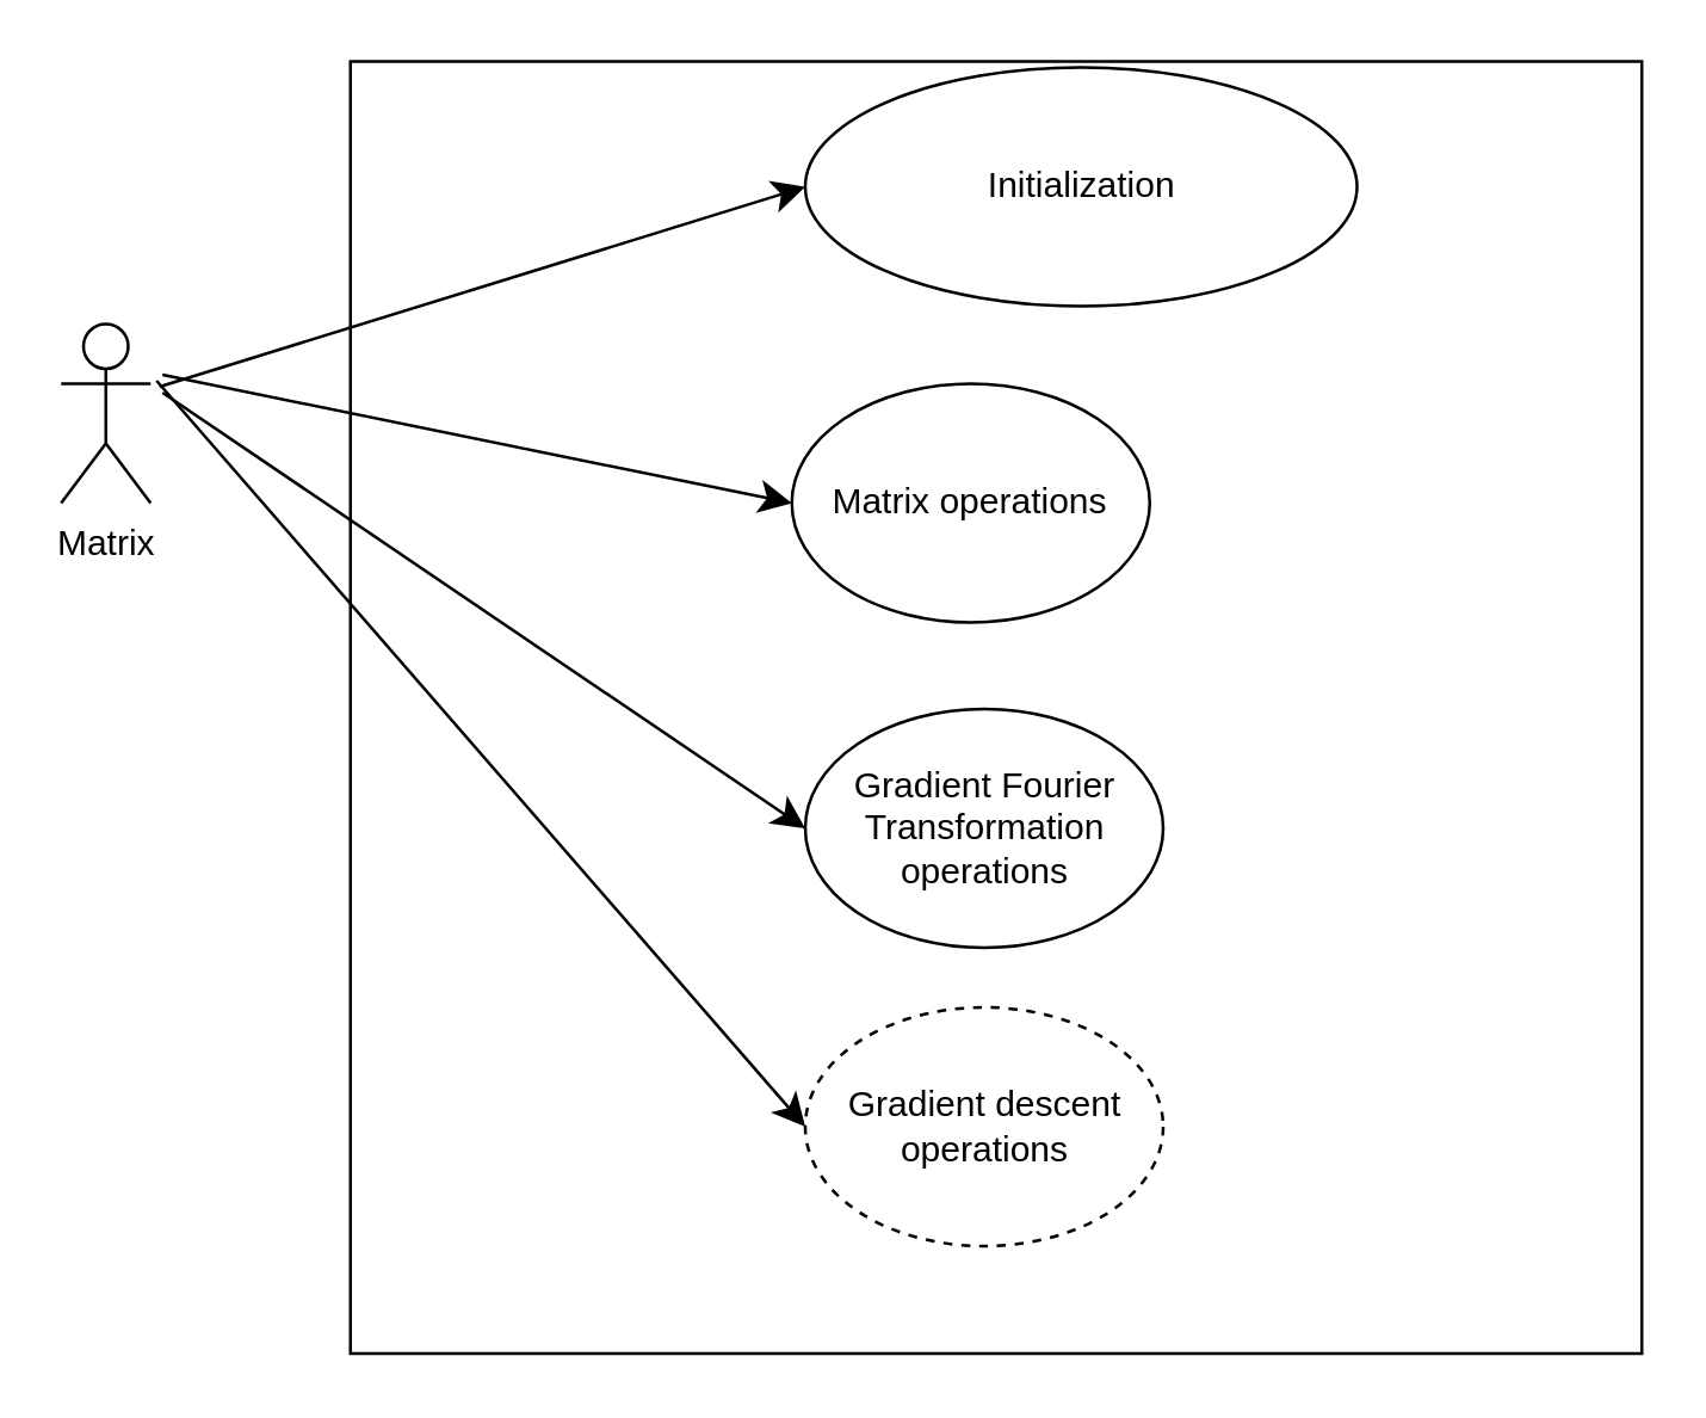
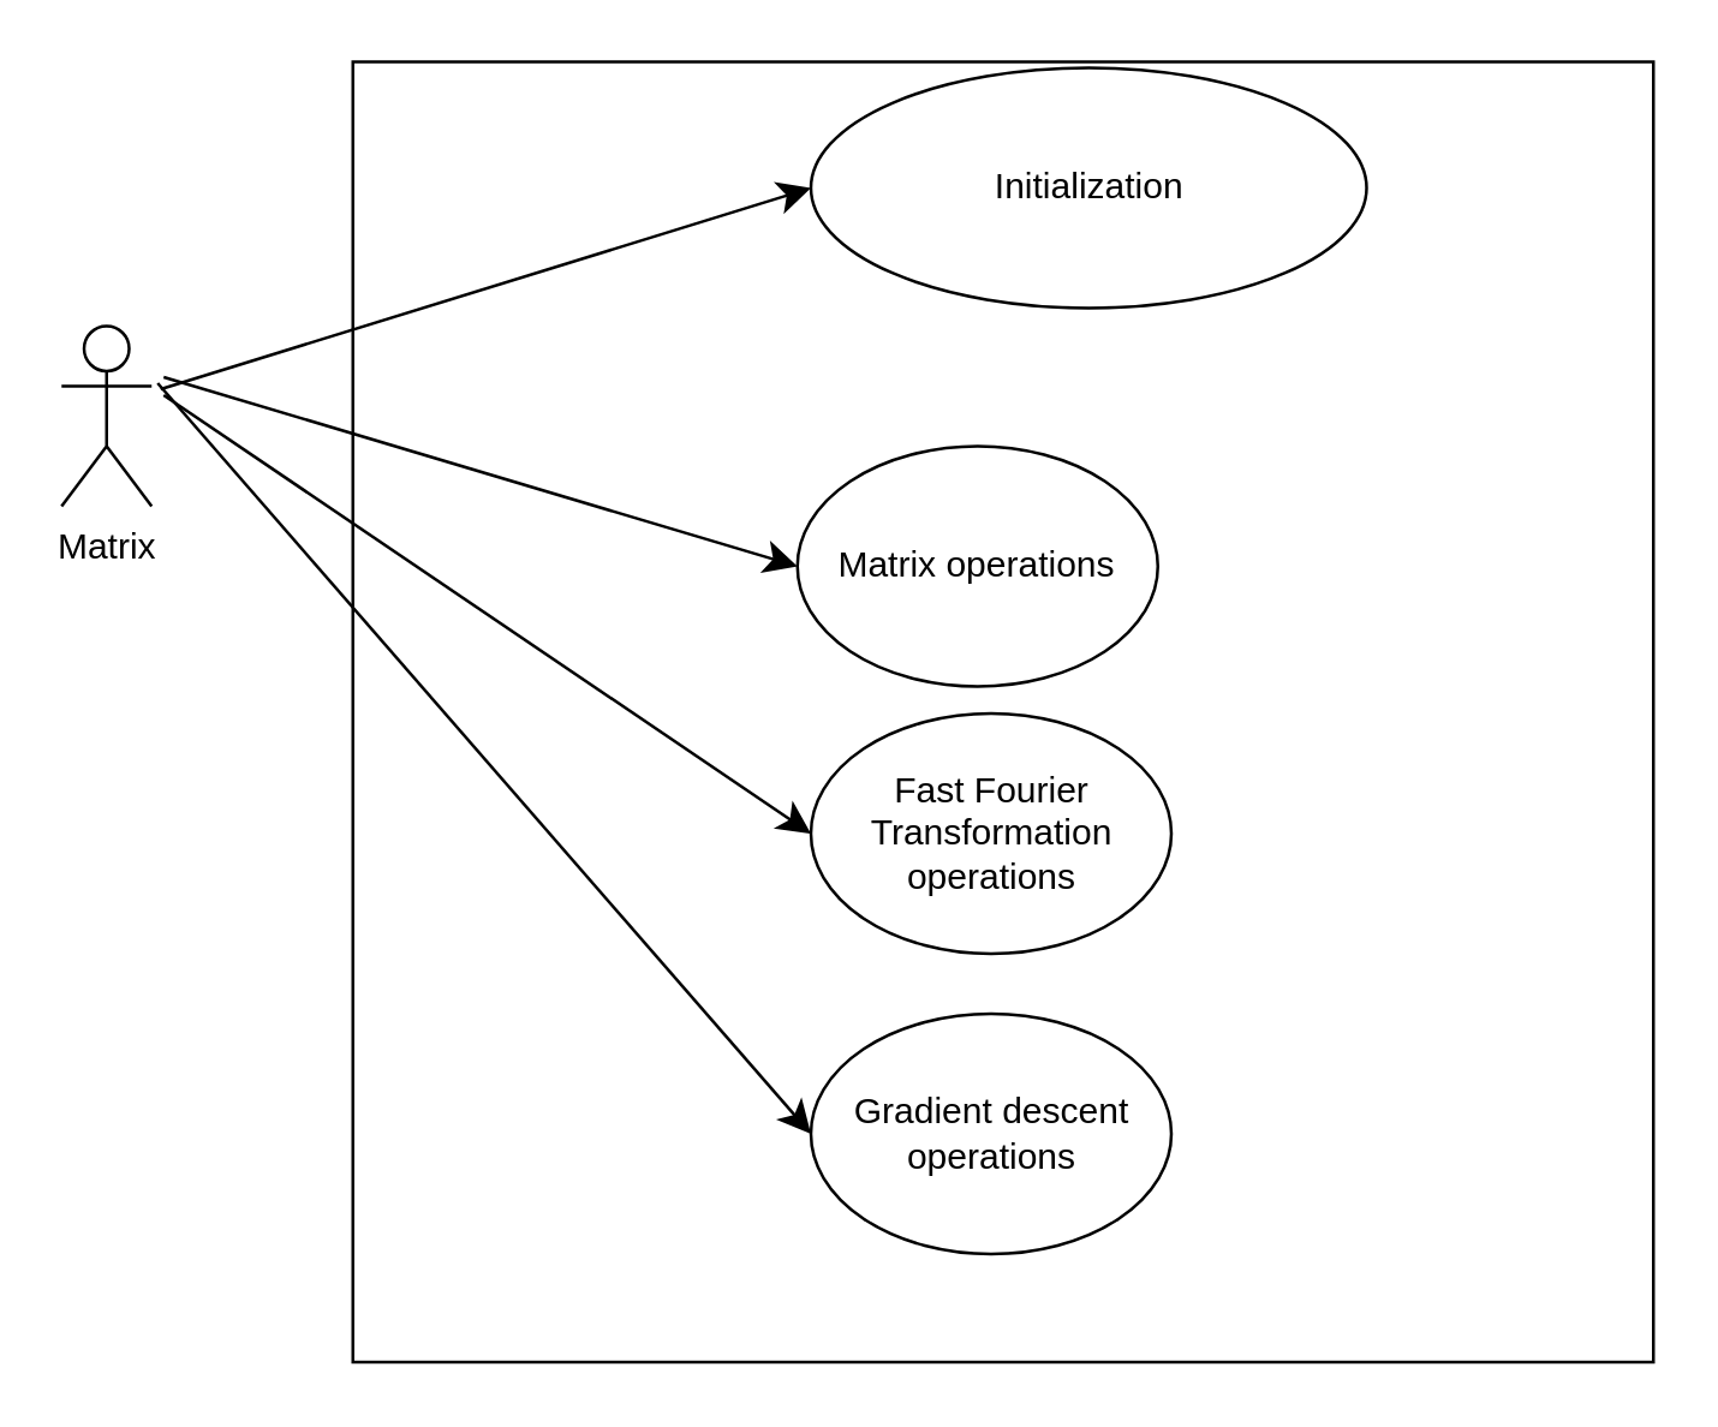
  <mxCell id="0" />
  <mxCell id="1" parent="0" />
  <mxCell id="2" value="Matrix" style="shape=umlActor;verticalLabelPosition=bottom;verticalAlign=top;html=1;outlineConnect=0;" vertex="1" parent="1"><mxGeometry x="20" y="108" width="30" height="60" as="geometry" /></mxCell>
  <mxCell id="3" value="" style="whiteSpace=wrap;html=1;aspect=fixed;" vertex="1" parent="1"><mxGeometry x="357" y="257" width="80" height="80" as="geometry" /></mxCell>
  <mxCell id="4" value="" style="whiteSpace=wrap;html=1;aspect=fixed;" vertex="1" parent="1"><mxGeometry x="117" y="20" width="433" height="433" as="geometry" /></mxCell>
- <mxCell id="5" value="Matrix operations" style="ellipse;whiteSpace=wrap;html=1;" vertex="1" parent="1"><mxGeometry x="265" y="128" width="120" height="80" as="geometry" /></mxCell>
- <mxCell id="6" value="Gradient Fourier Transformation operations" style="ellipse;whiteSpace=wrap;html=1;" vertex="1" parent="1"><mxGeometry x="269.5" y="237" width="120" height="80" as="geometry" /></mxCell>
- <mxCell id="7" value="Gradient descent operations" style="ellipse;whiteSpace=wrap;html=1;dashed=1;" vertex="1" parent="1"><mxGeometry x="269.5" y="337" width="120" height="80" as="geometry" /></mxCell>
+ <mxCell id="5" value="Matrix operations" style="ellipse;whiteSpace=wrap;html=1;" vertex="1" parent="1"><mxGeometry x="265" y="148" width="120" height="80" as="geometry" /></mxCell>
+ <mxCell id="6" value="Fast Fourier Transformation operations" style="ellipse;whiteSpace=wrap;html=1;" vertex="1" parent="1"><mxGeometry x="269.5" y="237" width="120" height="80" as="geometry" /></mxCell>
+ <mxCell id="7" value="Gradient descent operations" style="ellipse;whiteSpace=wrap;html=1;" vertex="1" parent="1"><mxGeometry x="269.5" y="337" width="120" height="80" as="geometry" /></mxCell>
  <mxCell id="8" value="Initialization" style="ellipse;whiteSpace=wrap;html=1;" vertex="1" parent="1"><mxGeometry x="269.5" y="22" width="185" height="80" as="geometry" /></mxCell>
  <mxCell id="9" value="" style="endArrow=classic;html=1;rounded=0;fontSize=12;startSize=8;endSize=8;curved=1;entryX=0;entryY=0.5;entryDx=0;entryDy=0;" edge="1" parent="1" target="8"><mxGeometry width="50" height="50" relative="1" as="geometry"><mxPoint x="53" y="129" as="sourcePoint" /><mxPoint x="236" y="272" as="targetPoint" /></mxGeometry></mxCell>
  <mxCell id="10" value="" style="endArrow=classic;html=1;rounded=0;fontSize=12;startSize=8;endSize=8;curved=1;entryX=0;entryY=0.5;entryDx=0;entryDy=0;" edge="1" parent="1" target="6"><mxGeometry width="50" height="50" relative="1" as="geometry"><mxPoint x="54" y="131" as="sourcePoint" /><mxPoint x="236" y="272" as="targetPoint" /></mxGeometry></mxCell>
  <mxCell id="11" value="" style="endArrow=classic;html=1;rounded=0;fontSize=12;startSize=8;endSize=8;curved=1;entryX=0;entryY=0.5;entryDx=0;entryDy=0;" edge="1" parent="1" target="7"><mxGeometry width="50" height="50" relative="1" as="geometry"><mxPoint x="52" y="127" as="sourcePoint" /><mxPoint x="236" y="272" as="targetPoint" /></mxGeometry></mxCell>
  <mxCell id="12" value="" style="endArrow=classic;html=1;rounded=0;fontSize=12;startSize=8;endSize=8;curved=1;entryX=0;entryY=0.5;entryDx=0;entryDy=0;" edge="1" parent="1" target="5"><mxGeometry width="50" height="50" relative="1" as="geometry"><mxPoint x="54" y="125" as="sourcePoint" /><mxPoint x="243" y="201" as="targetPoint" /></mxGeometry></mxCell>
